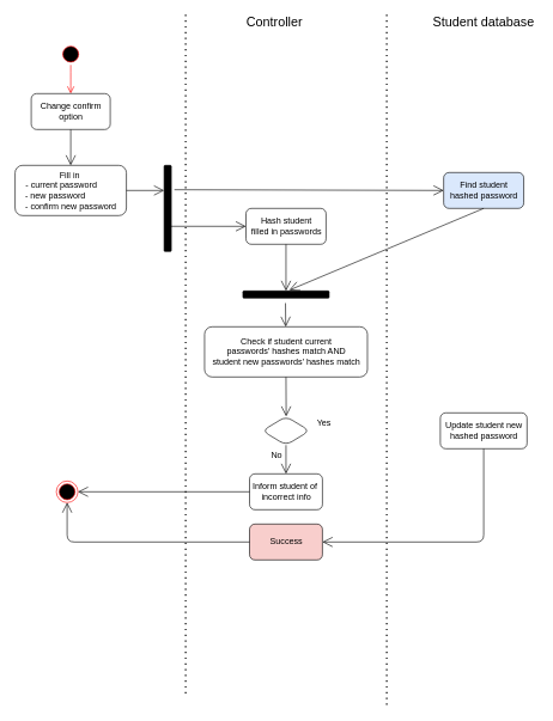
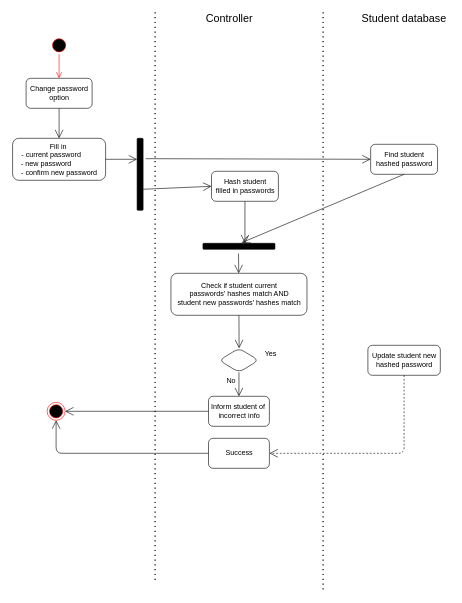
  <mxCell id="0" />
  <mxCell id="1" parent="0" />
  <mxCell id="2" value="&lt;font style=&quot;font-size: 18px&quot;&gt;Controller&lt;/font&gt;" style="text;html=1;strokeColor=none;fillColor=none;align=center;verticalAlign=middle;whiteSpace=wrap;rounded=0;" vertex="1" parent="1"><mxGeometry x="342" y="20" width="80" height="20" as="geometry" /></mxCell>
  <mxCell id="3" value="&lt;span style=&quot;font-size: 18px&quot;&gt;Student database&lt;/span&gt;" style="text;html=1;strokeColor=none;fillColor=none;align=center;verticalAlign=middle;whiteSpace=wrap;rounded=0;" vertex="1" parent="1"><mxGeometry x="598" y="20" width="150" height="20" as="geometry" /></mxCell>
  <mxCell id="4" value="" style="endArrow=none;dashed=1;html=1;dashPattern=1 3;strokeWidth=2;" edge="1" parent="1"><mxGeometry width="50" height="50" relative="1" as="geometry"><mxPoint x="258" y="20" as="sourcePoint" /><mxPoint x="258" y="971" as="targetPoint" /></mxGeometry></mxCell>
  <mxCell id="5" value="" style="endArrow=none;dashed=1;html=1;dashPattern=1 3;strokeWidth=2;" edge="1" parent="1"><mxGeometry width="50" height="50" relative="1" as="geometry"><mxPoint x="538" y="20" as="sourcePoint" /><mxPoint x="538" y="983" as="targetPoint" /></mxGeometry></mxCell>
  <mxCell id="6" value="" style="ellipse;html=1;shape=startState;fillColor=#000000;strokeColor=#ff0000;" vertex="1" parent="1"><mxGeometry x="83" y="60" width="30" height="30" as="geometry" /></mxCell>
  <mxCell id="7" value="" style="edgeStyle=orthogonalEdgeStyle;html=1;verticalAlign=bottom;endArrow=open;endSize=8;strokeColor=#ff0000;" edge="1" source="6" parent="1"><mxGeometry relative="1" as="geometry"><mxPoint x="98" y="130" as="targetPoint" /></mxGeometry></mxCell>
- <mxCell id="8" value="Change confirm&lt;br&gt;option" style="html=1;rounded=1;fillColor=#FFFFFF;" vertex="1" parent="1"><mxGeometry x="43" y="130" width="110" height="50" as="geometry" /></mxCell>
+ <mxCell id="8" value="Change password&lt;br&gt;option" style="html=1;rounded=1;fillColor=#FFFFFF;" vertex="1" parent="1"><mxGeometry x="43" y="130" width="110" height="50" as="geometry" /></mxCell>
  <mxCell id="9" value="Fill in&amp;nbsp;&lt;br&gt;- current password&amp;nbsp; &amp;nbsp; &amp;nbsp; &amp;nbsp;&amp;nbsp;&lt;br&gt;- new password&amp;nbsp; &amp;nbsp; &amp;nbsp; &amp;nbsp; &amp;nbsp; &amp;nbsp; &amp;nbsp;&lt;br&gt;- confirm new password" style="html=1;rounded=1;fillColor=#FFFFFF;" vertex="1" parent="1"><mxGeometry x="20.5" y="230" width="155" height="70" as="geometry" /></mxCell>
  <mxCell id="10" value="" style="endArrow=open;endFill=1;endSize=12;html=1;exitX=0.5;exitY=1;exitDx=0;exitDy=0;entryX=0.5;entryY=0;entryDx=0;entryDy=0;" edge="1" parent="1" source="8" target="9"><mxGeometry width="160" relative="1" as="geometry"><mxPoint x="328" y="260" as="sourcePoint" /><mxPoint x="488" y="260" as="targetPoint" /></mxGeometry></mxCell>
- <mxCell id="11" value="Hash student&lt;br&gt;filled in passwords" style="html=1;rounded=1;fillColor=#FFFFFF;" vertex="1" parent="1"><mxGeometry x="342" y="290" width="111.5" height="50" as="geometry" /></mxCell>
+ <mxCell id="11" value="Hash student&lt;br&gt;filled in passwords" style="html=1;rounded=1;fillColor=#FFFFFF;" vertex="1" parent="1"><mxGeometry x="352" y="285" width="111.5" height="50" as="geometry" /></mxCell>
  <mxCell id="12" value="" style="endArrow=open;endFill=1;endSize=12;html=1;exitX=1;exitY=0.5;exitDx=0;exitDy=0;" edge="1" parent="1" source="9" target="15"><mxGeometry width="160" relative="1" as="geometry"><mxPoint x="108" y="190" as="sourcePoint" /><mxPoint x="108" y="240" as="targetPoint" /></mxGeometry></mxCell>
- <mxCell id="13" value="Find student&lt;br&gt;hashed password" style="html=1;rounded=1;fillColor=#dae8fc;" vertex="1" parent="1"><mxGeometry x="617.25" y="240" width="111.5" height="50" as="geometry" /></mxCell>
+ <mxCell id="13" value="Find student&lt;br&gt;hashed password" style="html=1;rounded=1;fillColor=#FFFFFF;" vertex="1" parent="1"><mxGeometry x="617.25" y="240" width="111.5" height="50" as="geometry" /></mxCell>
  <mxCell id="14" value="" style="endArrow=open;endFill=1;endSize=12;html=1;exitX=1.429;exitY=0.283;exitDx=0;exitDy=0;entryX=0;entryY=0.5;entryDx=0;entryDy=0;exitPerimeter=0;" edge="1" parent="1" source="15" target="13"><mxGeometry width="160" relative="1" as="geometry"><mxPoint x="185.5" y="275" as="sourcePoint" /><mxPoint x="352" y="275" as="targetPoint" /></mxGeometry></mxCell>
  <mxCell id="15" value="" style="html=1;points=[];perimeter=orthogonalPerimeter;rounded=1;rotation=0;fillColor=#000000;" vertex="1" parent="1"><mxGeometry x="228" y="230" width="10" height="120" as="geometry" /></mxCell>
  <mxCell id="16" value="" style="endArrow=open;endFill=1;endSize=12;html=1;exitX=0.959;exitY=0.708;exitDx=0;exitDy=0;exitPerimeter=0;entryX=0;entryY=0.5;entryDx=0;entryDy=0;" edge="1" parent="1" source="15" target="11"><mxGeometry width="160" relative="1" as="geometry"><mxPoint x="185.5" y="275" as="sourcePoint" /><mxPoint x="238" y="275" as="targetPoint" /></mxGeometry></mxCell>
  <mxCell id="17" value="" style="html=1;points=[];perimeter=orthogonalPerimeter;rounded=1;rotation=90;fillColor=#000000;" vertex="1" parent="1"><mxGeometry x="392.75" y="350" width="10" height="120" as="geometry" /></mxCell>
  <mxCell id="18" value="" style="endArrow=open;endFill=1;endSize=12;html=1;exitX=0.5;exitY=1;exitDx=0;exitDy=0;" edge="1" parent="1" source="11" target="17"><mxGeometry width="160" relative="1" as="geometry"><mxPoint x="247.59" y="324.96" as="sourcePoint" /><mxPoint x="352" y="325" as="targetPoint" /></mxGeometry></mxCell>
  <mxCell id="19" value="" style="endArrow=open;endFill=1;endSize=12;html=1;exitX=0.5;exitY=1;exitDx=0;exitDy=0;entryX=-0.106;entryY=0.462;entryDx=0;entryDy=0;entryPerimeter=0;" edge="1" parent="1" source="13" target="17"><mxGeometry width="160" relative="1" as="geometry"><mxPoint x="407.75" y="350" as="sourcePoint" /><mxPoint x="407.75" y="415" as="targetPoint" /></mxGeometry></mxCell>
  <mxCell id="20" value="Check if&amp;nbsp;student current &lt;br&gt;passwords' hashes match AND&lt;br&gt;student new passwords' hashes match" style="html=1;rounded=1;fillColor=#FFFFFF;" vertex="1" parent="1"><mxGeometry x="284.38" y="455" width="226.75" height="70" as="geometry" /></mxCell>
  <mxCell id="21" value="" style="endArrow=open;endFill=1;endSize=12;html=1;" edge="1" parent="1" target="20"><mxGeometry width="160" relative="1" as="geometry"><mxPoint x="397" y="422" as="sourcePoint" /><mxPoint x="407.75" y="415" as="targetPoint" /></mxGeometry></mxCell>
  <mxCell id="22" value="" style="endArrow=open;endFill=1;endSize=12;html=1;exitX=0.5;exitY=1;exitDx=0;exitDy=0;" edge="1" parent="1" source="20"><mxGeometry width="160" relative="1" as="geometry"><mxPoint x="407" y="432" as="sourcePoint" /><mxPoint x="398" y="580" as="targetPoint" /></mxGeometry></mxCell>
  <mxCell id="23" value="" style="rhombus;whiteSpace=wrap;html=1;rounded=1;fillColor=#FFFFFF;" vertex="1" parent="1"><mxGeometry x="364.75" y="580" width="66" height="40" as="geometry" /></mxCell>
  <mxCell id="24" value="No" style="text;html=1;strokeColor=none;fillColor=none;align=center;verticalAlign=middle;whiteSpace=wrap;rounded=0;" vertex="1" parent="1"><mxGeometry x="364.75" y="625" width="40" height="20" as="geometry" /></mxCell>
  <mxCell id="25" value="Inform student of&amp;nbsp;&lt;br&gt;incorrect info" style="html=1;rounded=1;fillColor=#FFFFFF;" vertex="1" parent="1"><mxGeometry x="347" y="660" width="101.5" height="50" as="geometry" /></mxCell>
  <mxCell id="26" value="" style="ellipse;html=1;shape=endState;fillColor=#000000;strokeColor=#ff0000;rounded=1;" vertex="1" parent="1"><mxGeometry x="78" y="670" width="30" height="30" as="geometry" /></mxCell>
  <mxCell id="27" value="" style="endArrow=open;endFill=1;endSize=12;html=1;exitX=0;exitY=0.5;exitDx=0;exitDy=0;entryX=1;entryY=0.5;entryDx=0;entryDy=0;" edge="1" parent="1" source="25" target="26"><mxGeometry width="160" relative="1" as="geometry"><mxPoint x="407.75" y="350" as="sourcePoint" /><mxPoint x="407.75" y="415" as="targetPoint" /></mxGeometry></mxCell>
  <mxCell id="28" value="Yes" style="text;html=1;strokeColor=none;fillColor=none;align=center;verticalAlign=middle;whiteSpace=wrap;rounded=0;" vertex="1" parent="1"><mxGeometry x="430.75" y="580" width="40" height="20" as="geometry" /></mxCell>
  <mxCell id="29" value="" style="endArrow=open;endFill=1;endSize=12;html=1;exitX=1;exitY=0.5;exitDx=0;exitDy=0;" edge="1" parent="1" source="23" target="28"><mxGeometry width="160" relative="1" as="geometry"><mxPoint x="430.75" y="600" as="sourcePoint" /><mxPoint x="488" y="650" as="targetPoint" /><Array as="points" /></mxGeometry></mxCell>
  <mxCell id="30" value="Update student new&lt;br&gt;hashed password" style="html=1;rounded=1;fillColor=#FFFFFF;" vertex="1" parent="1"><mxGeometry x="612.63" y="575" width="120.75" height="50" as="geometry" /></mxCell>
- <mxCell id="31" value="Success" style="html=1;rounded=1;fillColor=#f8cecc;" vertex="1" parent="1"><mxGeometry x="347" y="730" width="101.5" height="50" as="geometry" /></mxCell>
- <mxCell id="32" value="" style="endArrow=open;endFill=1;endSize=12;html=1;exitX=0.5;exitY=1;exitDx=0;exitDy=0;entryX=1;entryY=0.5;entryDx=0;entryDy=0;" edge="1" parent="1" source="30" target="31"><mxGeometry width="160" relative="1" as="geometry"><mxPoint x="440.75" y="610" as="sourcePoint" /><mxPoint x="622.63" y="610" as="targetPoint" /><Array as="points"><mxPoint x="673" y="755" /></Array></mxGeometry></mxCell>
+ <mxCell id="31" value="Success" style="html=1;rounded=1;fillColor=#FFFFFF;" vertex="1" parent="1"><mxGeometry x="347" y="730" width="101.5" height="50" as="geometry" /></mxCell>
+ <mxCell id="32" value="" style="endArrow=open;endFill=1;endSize=12;html=1;exitX=0.5;exitY=1;exitDx=0;exitDy=0;entryX=1;entryY=0.5;entryDx=0;entryDy=0;dashed=1;" edge="1" parent="1" source="30" target="31"><mxGeometry width="160" relative="1" as="geometry"><mxPoint x="440.75" y="610" as="sourcePoint" /><mxPoint x="622.63" y="610" as="targetPoint" /><Array as="points"><mxPoint x="673" y="755" /></Array></mxGeometry></mxCell>
  <mxCell id="33" value="" style="endArrow=open;endFill=1;endSize=12;html=1;exitX=0;exitY=0.5;exitDx=0;exitDy=0;entryX=0.5;entryY=1;entryDx=0;entryDy=0;" edge="1" parent="1" source="31" target="26"><mxGeometry width="160" relative="1" as="geometry"><mxPoint x="278" y="695" as="sourcePoint" /><mxPoint x="118" y="695" as="targetPoint" /><Array as="points"><mxPoint x="93" y="755" /></Array></mxGeometry></mxCell>
  <mxCell id="34" value="" style="endArrow=open;endFill=1;endSize=12;html=1;exitX=0.5;exitY=1;exitDx=0;exitDy=0;entryX=0.5;entryY=0;entryDx=0;entryDy=0;" edge="1" parent="1" source="23" target="25"><mxGeometry width="160" relative="1" as="geometry"><mxPoint x="328" y="640" as="sourcePoint" /><mxPoint x="488" y="640" as="targetPoint" /></mxGeometry></mxCell>
